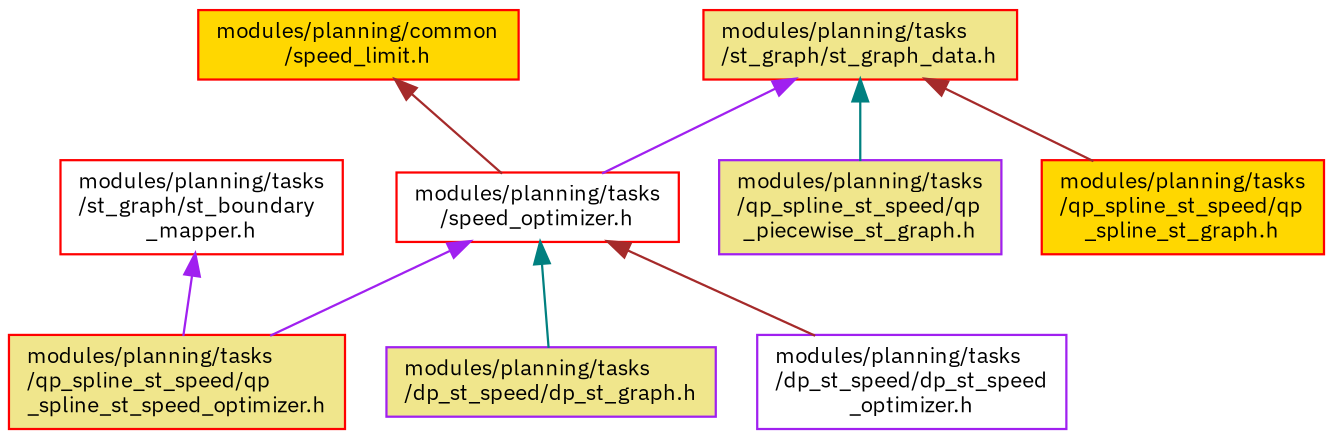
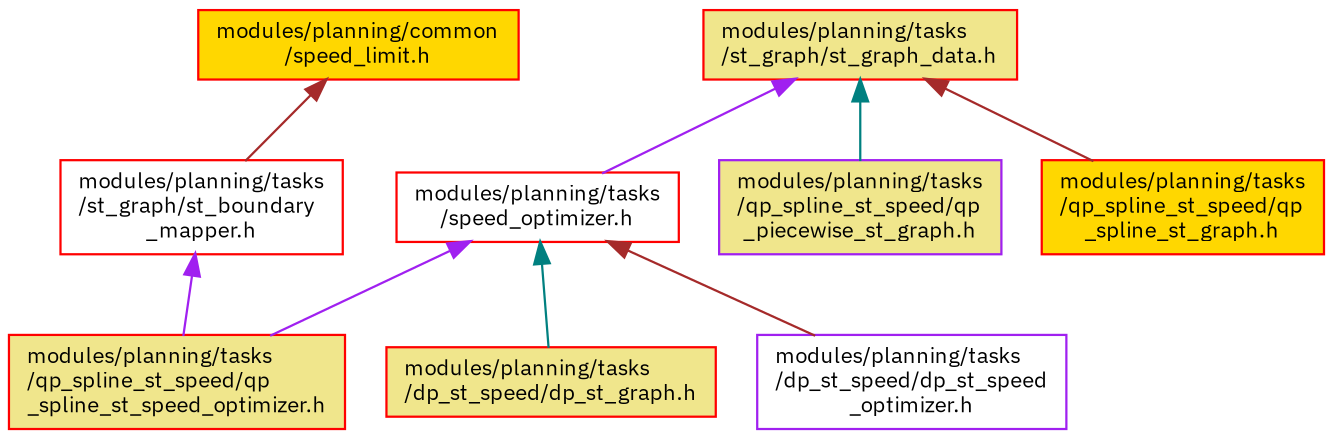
  digraph {
    fontname="IBM Plex Sans"
    node [color=red fillcolor=khaki fontname="IBM Plex Sans" fontsize=10 shape=record style=filled]
    edge [color=brown dir=back fontname="IBM Plex Sans" fontsize=10 labelfontname=Helvetica labelfontsize=10 style=solid]
    n1 [fillcolor=gold fontcolor=black height=0.2 label="modules/planning/common\l/speed_limit.h" width=0.4]
    n2 [fillcolor=white height=0.2 label="modules/planning/tasks\l/st_graph/st_boundary\l_mapper.h" width=0.4]
    n3 [height=0.2 label="modules/planning/tasks\l/st_graph/st_graph_data.h" width=0.4]
    n4 [fillcolor=white height=0.2 label="modules/planning/tasks\l/speed_optimizer.h" width=0.4]
    n5 [color=purple height=0.2 label="modules/planning/tasks\l/qp_spline_st_speed/qp\l_piecewise_st_graph.h" width=0.4]
    n6 [fillcolor=gold height=0.2 label="modules/planning/tasks\l/qp_spline_st_speed/qp\l_spline_st_graph.h" width=0.4]
    n7 [height=0.2 label="modules/planning/tasks\l/qp_spline_st_speed/qp\l_spline_st_speed_optimizer.h" width=0.4]
-   n8 [color=purple height=0.2 label="modules/planning/tasks\l/dp_st_speed/dp_st_graph.h" width=0.4]
+   n8 [height=0.2 label="modules/planning/tasks\l/dp_st_speed/dp_st_graph.h" width=0.4]
    n9 [color=purple fillcolor=white height=0.2 label="modules/planning/tasks\l/dp_st_speed/dp_st_speed\l_optimizer.h" width=0.4]
-   n1 -> n4
+   n1 -> n2
    n2 -> n7 [color=purple]
    n3 -> n4 [color=purple]
    n3 -> n5 [color=teal]
    n3 -> n6
    n4 -> n7 [color=purple]
    n4 -> n8 [color=teal]
    n4 -> n9
  }
